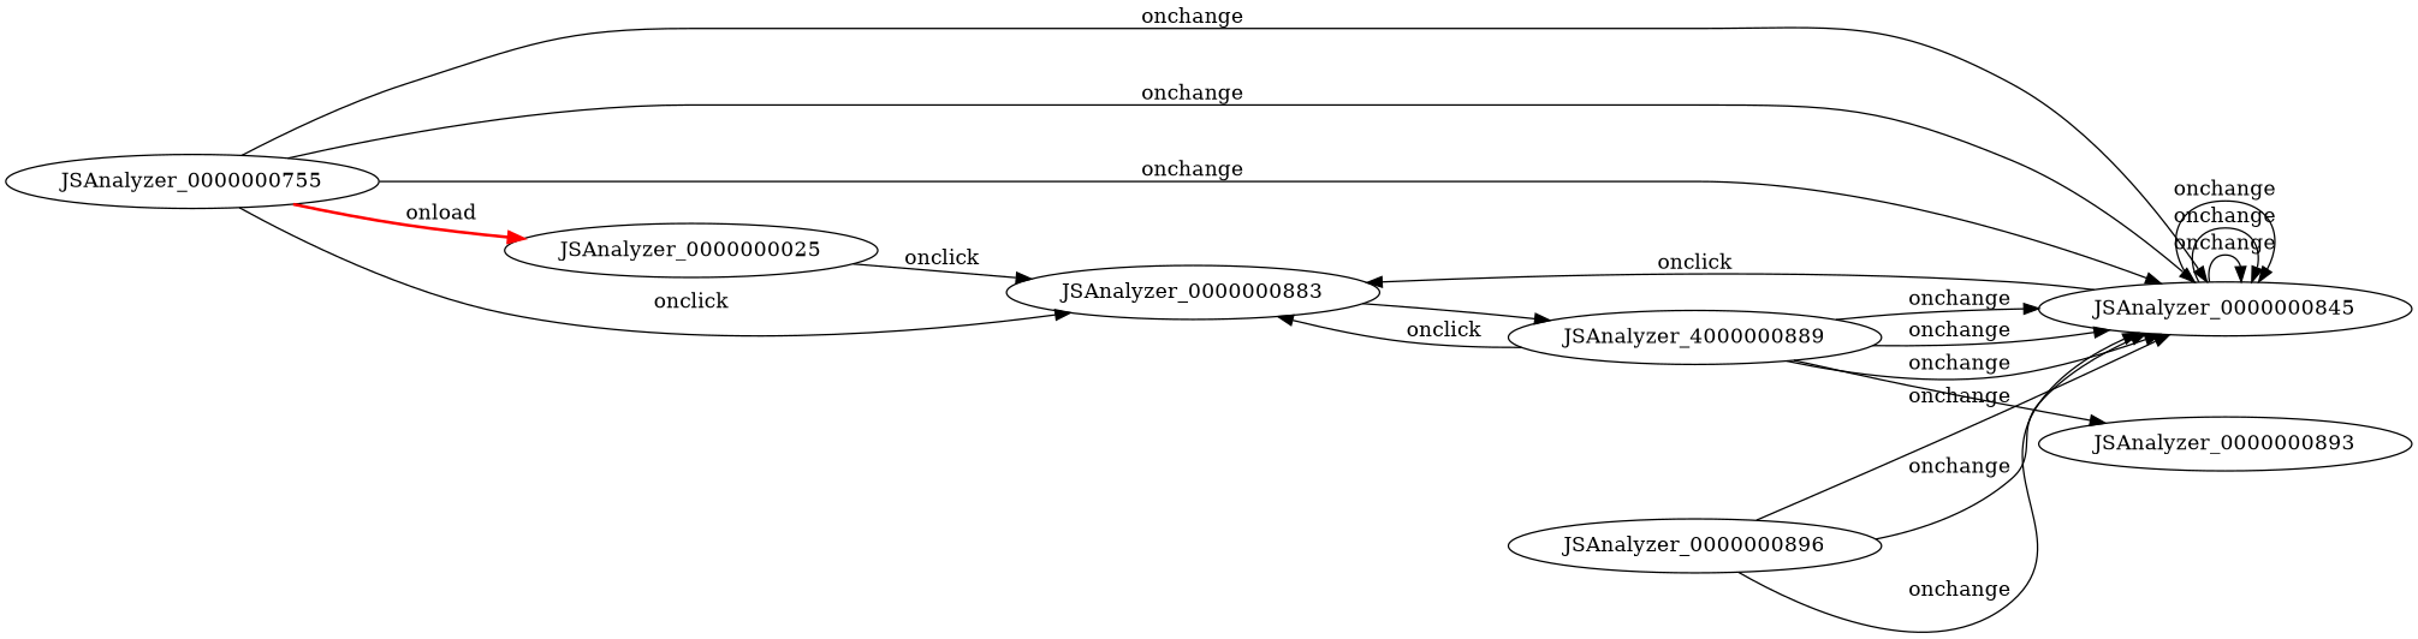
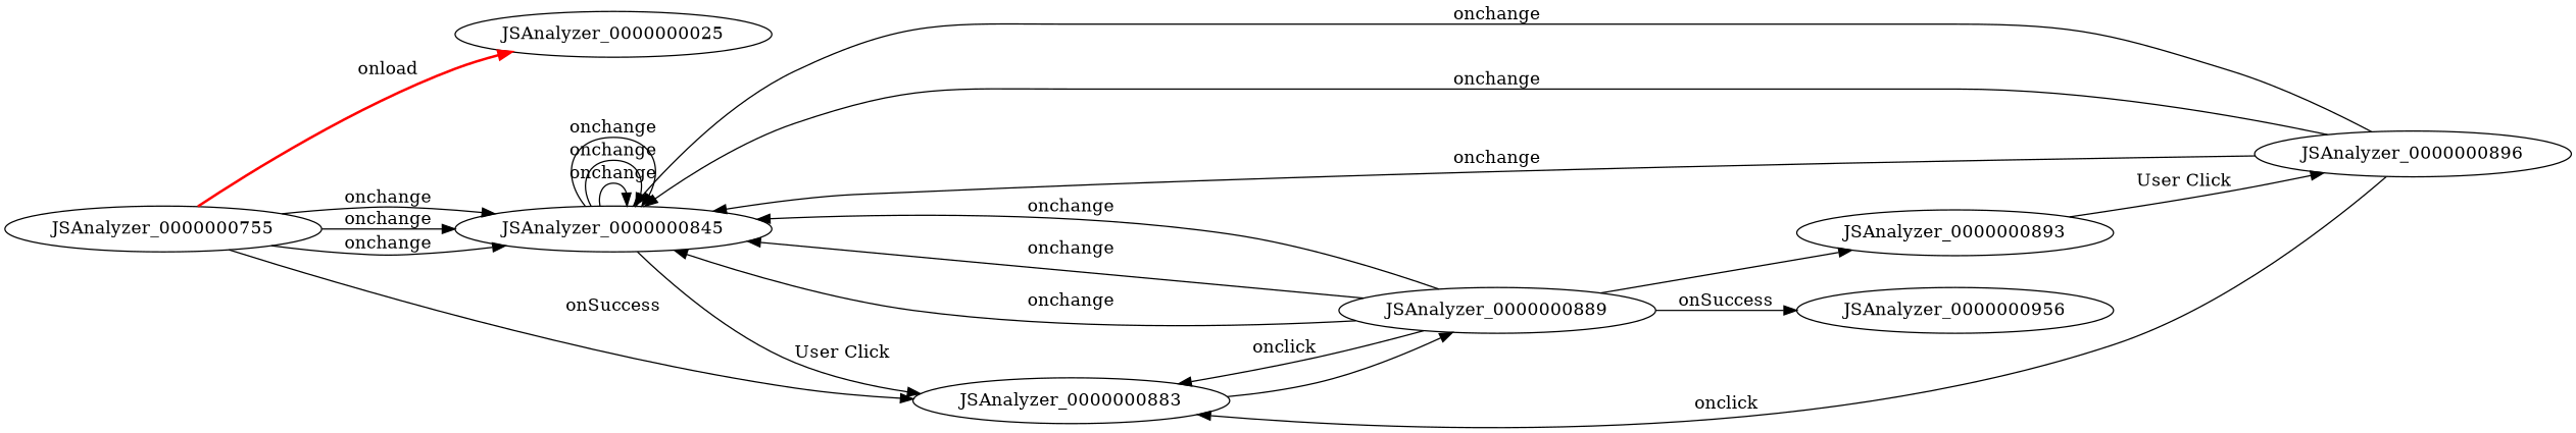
  digraph {
    rankdir=LR
    JSAnalyzer_0000000755
    JSAnalyzer_0000000025
    n3 [label=JSAnalyzer_0000000845]
    JSAnalyzer_0000000883
-   JSAnalyzer_0000000889 [label=JSAnalyzer_4000000889]
+   JSAnalyzer_0000000889
    JSAnalyzer_0000000893
+   JSAnalyzer_0000000956
    JSAnalyzer_0000000896
    JSAnalyzer_0000000755 -> JSAnalyzer_0000000025 [color=red label=onload style=bold]
    JSAnalyzer_0000000755 -> n3 [label=onchange]
    JSAnalyzer_0000000755 -> n3 [label=onchange]
    JSAnalyzer_0000000755 -> n3 [label=onchange]
-   JSAnalyzer_0000000755 -> JSAnalyzer_0000000883 [label=onclick]
+   JSAnalyzer_0000000755 -> JSAnalyzer_0000000883 [label=onSuccess]
    n3 -> n3 [label=onchange]
    n3 -> n3 [label=onchange]
    n3 -> n3 [label=onchange]
-   n3 -> JSAnalyzer_0000000883 [label=onclick]
+   n3 -> JSAnalyzer_0000000883 [label="User Click"]
    JSAnalyzer_0000000883 -> JSAnalyzer_0000000889
    JSAnalyzer_0000000889 -> n3 [label=onchange]
    JSAnalyzer_0000000889 -> n3 [label=onchange]
    JSAnalyzer_0000000889 -> n3 [label=onchange]
    JSAnalyzer_0000000889 -> JSAnalyzer_0000000883 [label=onclick]
    JSAnalyzer_0000000889 -> JSAnalyzer_0000000893
+   JSAnalyzer_0000000889 -> JSAnalyzer_0000000956 [label=onSuccess]
+   JSAnalyzer_0000000893 -> JSAnalyzer_0000000896 [label="User Click"]
    JSAnalyzer_0000000896 -> n3 [label=onchange]
    JSAnalyzer_0000000896 -> n3 [label=onchange]
    JSAnalyzer_0000000896 -> n3 [label=onchange]
-   JSAnalyzer_0000000025 -> JSAnalyzer_0000000883 [label=onclick]
+   JSAnalyzer_0000000896 -> JSAnalyzer_0000000883 [label=onclick]
  }
